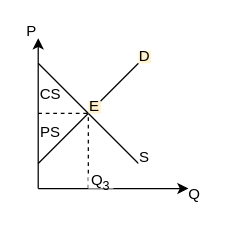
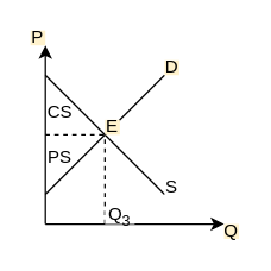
  <mxCell id="0" />
  <mxCell id="1" parent="0" />
  <mxCell id="2" value="" style="endArrow=classic;html=1;" edge="1" parent="1"><mxGeometry width="50" height="50" relative="1" as="geometry"><mxPoint x="30" y="150" as="sourcePoint" /><mxPoint x="30" y="30" as="targetPoint" /></mxGeometry></mxCell>
  <mxCell id="3" value="" style="endArrow=classic;html=1;" edge="1" parent="1"><mxGeometry width="50" height="50" relative="1" as="geometry"><mxPoint x="30" y="150" as="sourcePoint" /><mxPoint x="150" y="150" as="targetPoint" /></mxGeometry></mxCell>
  <mxCell id="4" value="" style="endArrow=none;html=1;" edge="1" parent="1"><mxGeometry width="50" height="50" relative="1" as="geometry"><mxPoint x="30" y="50" as="sourcePoint" /><mxPoint x="110" y="130" as="targetPoint" /></mxGeometry></mxCell>
  <mxCell id="5" value="" style="endArrow=none;html=1;" edge="1" parent="1"><mxGeometry width="50" height="50" relative="1" as="geometry"><mxPoint x="30" y="130" as="sourcePoint" /><mxPoint x="110" y="50" as="targetPoint" /></mxGeometry></mxCell>
- <mxCell id="6" value="P" style="rounded=0;whiteSpace=wrap;html=1;strokeColor=none;" vertex="1" parent="1"><mxGeometry x="20" y="20" width="10" height="10" as="geometry" /></mxCell>
- <mxCell id="7" value="Q" style="rounded=0;whiteSpace=wrap;html=1;strokeColor=none;" vertex="1" parent="1"><mxGeometry x="150" y="150" width="10" height="10" as="geometry" /></mxCell>
+ <mxCell id="6" value="P" style="rounded=0;whiteSpace=wrap;html=1;strokeColor=none;fillColor=#fff2cc;" vertex="1" parent="1"><mxGeometry x="20" y="20" width="10" height="10" as="geometry" /></mxCell>
+ <mxCell id="7" value="Q" style="rounded=0;whiteSpace=wrap;html=1;strokeColor=none;fillColor=#fff2cc;" vertex="1" parent="1"><mxGeometry x="150" y="150" width="10" height="10" as="geometry" /></mxCell>
  <mxCell id="8" value="" style="endArrow=none;dashed=1;html=1;" edge="1" parent="1"><mxGeometry width="50" height="50" relative="1" as="geometry"><mxPoint x="30" y="90" as="sourcePoint" /><mxPoint x="70" y="90" as="targetPoint" /></mxGeometry></mxCell>
  <mxCell id="9" value="" style="endArrow=none;dashed=1;html=1;" edge="1" parent="1"><mxGeometry width="50" height="50" relative="1" as="geometry"><mxPoint x="70" y="150" as="sourcePoint" /><mxPoint x="70" y="90" as="targetPoint" /></mxGeometry></mxCell>
  <mxCell id="10" value="E" style="rounded=0;whiteSpace=wrap;html=1;strokeColor=none;fillColor=#fff2cc;" vertex="1" parent="1"><mxGeometry x="70" y="80" width="10" height="10" as="geometry" /></mxCell>
  <mxCell id="11" value="D" style="rounded=0;whiteSpace=wrap;html=1;strokeColor=none;fillColor=#fff2cc;" vertex="1" parent="1"><mxGeometry x="110" y="40" width="10" height="10" as="geometry" /></mxCell>
  <mxCell id="12" value="S" style="rounded=0;whiteSpace=wrap;html=1;strokeColor=none;" vertex="1" parent="1"><mxGeometry x="110" y="120" width="10" height="10" as="geometry" /></mxCell>
  <mxCell id="13" value="Q&lt;sub&gt;3&lt;/sub&gt;" style="rounded=0;whiteSpace=wrap;html=1;strokeColor=none;sketch=0;" vertex="1" parent="1"><mxGeometry x="70" y="140" width="20" height="10" as="geometry" /></mxCell>
  <mxCell id="14" value="PS" style="text;html=1;strokeColor=none;fillColor=none;align=center;verticalAlign=middle;whiteSpace=wrap;rounded=0;sketch=0;" vertex="1" parent="1"><mxGeometry x="30" y="100" width="20" height="10" as="geometry" /></mxCell>
  <mxCell id="15" value="CS" style="text;html=1;strokeColor=none;fillColor=none;align=center;verticalAlign=middle;whiteSpace=wrap;rounded=0;sketch=0;" vertex="1" parent="1"><mxGeometry x="30" y="70" width="20" height="10" as="geometry" /></mxCell>
